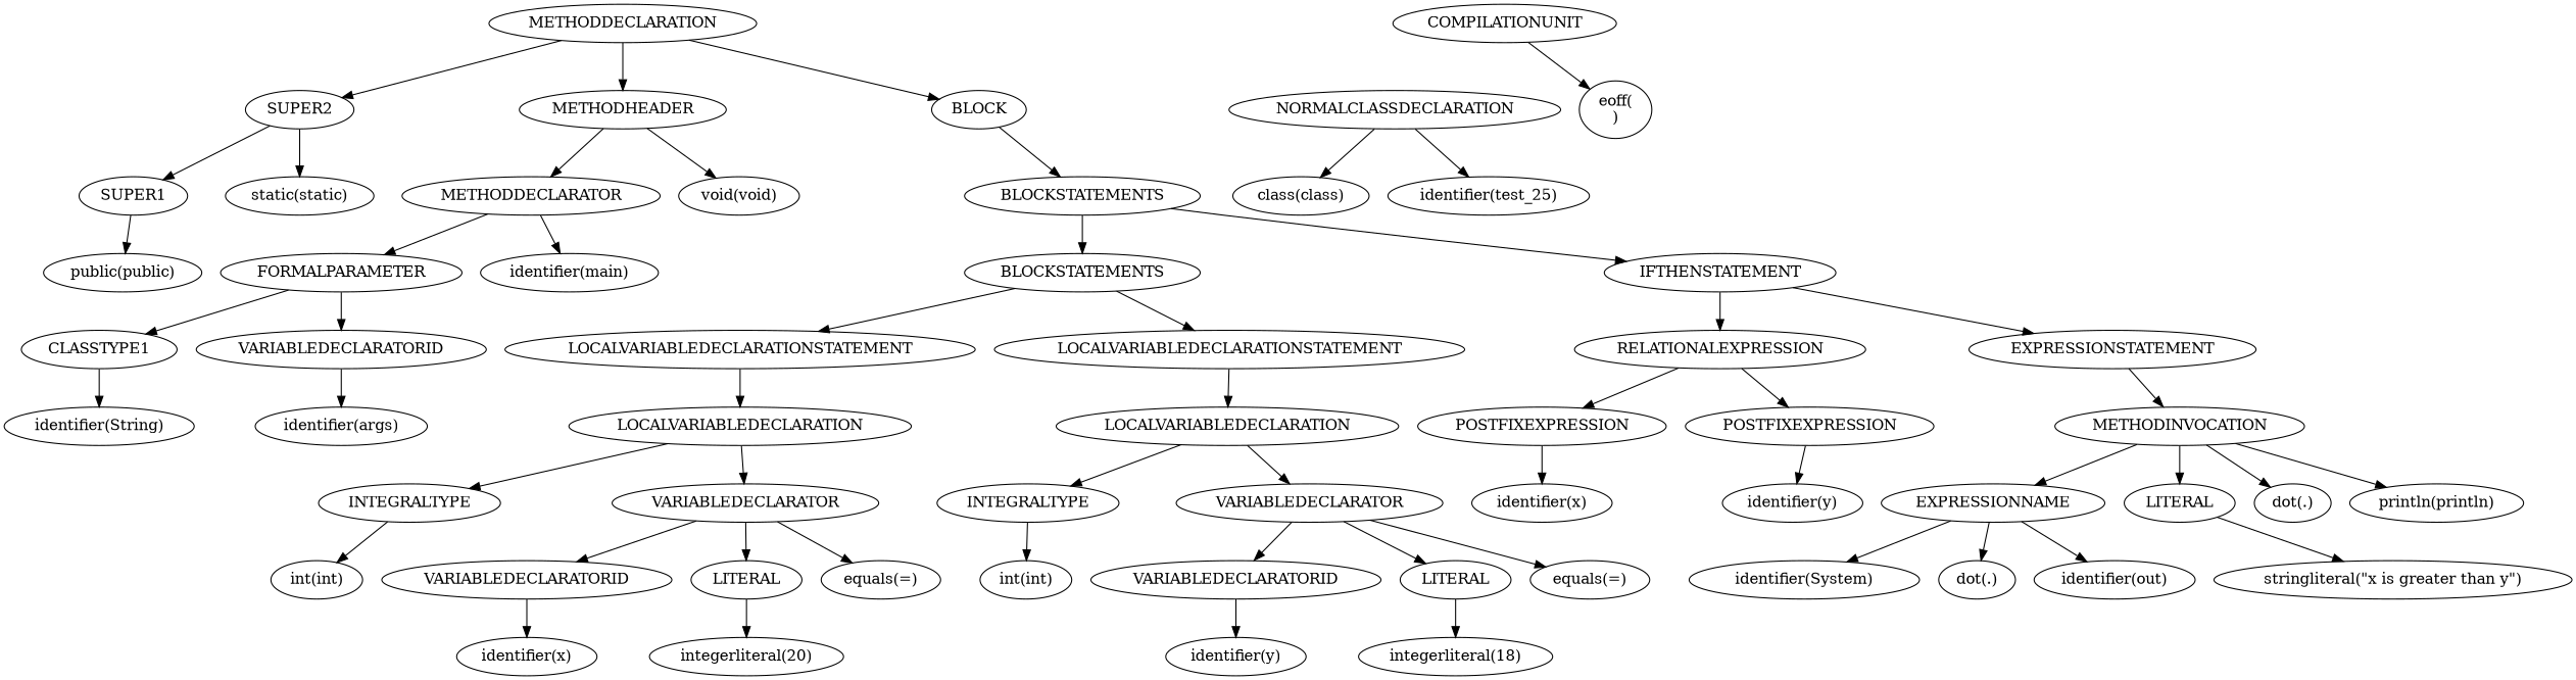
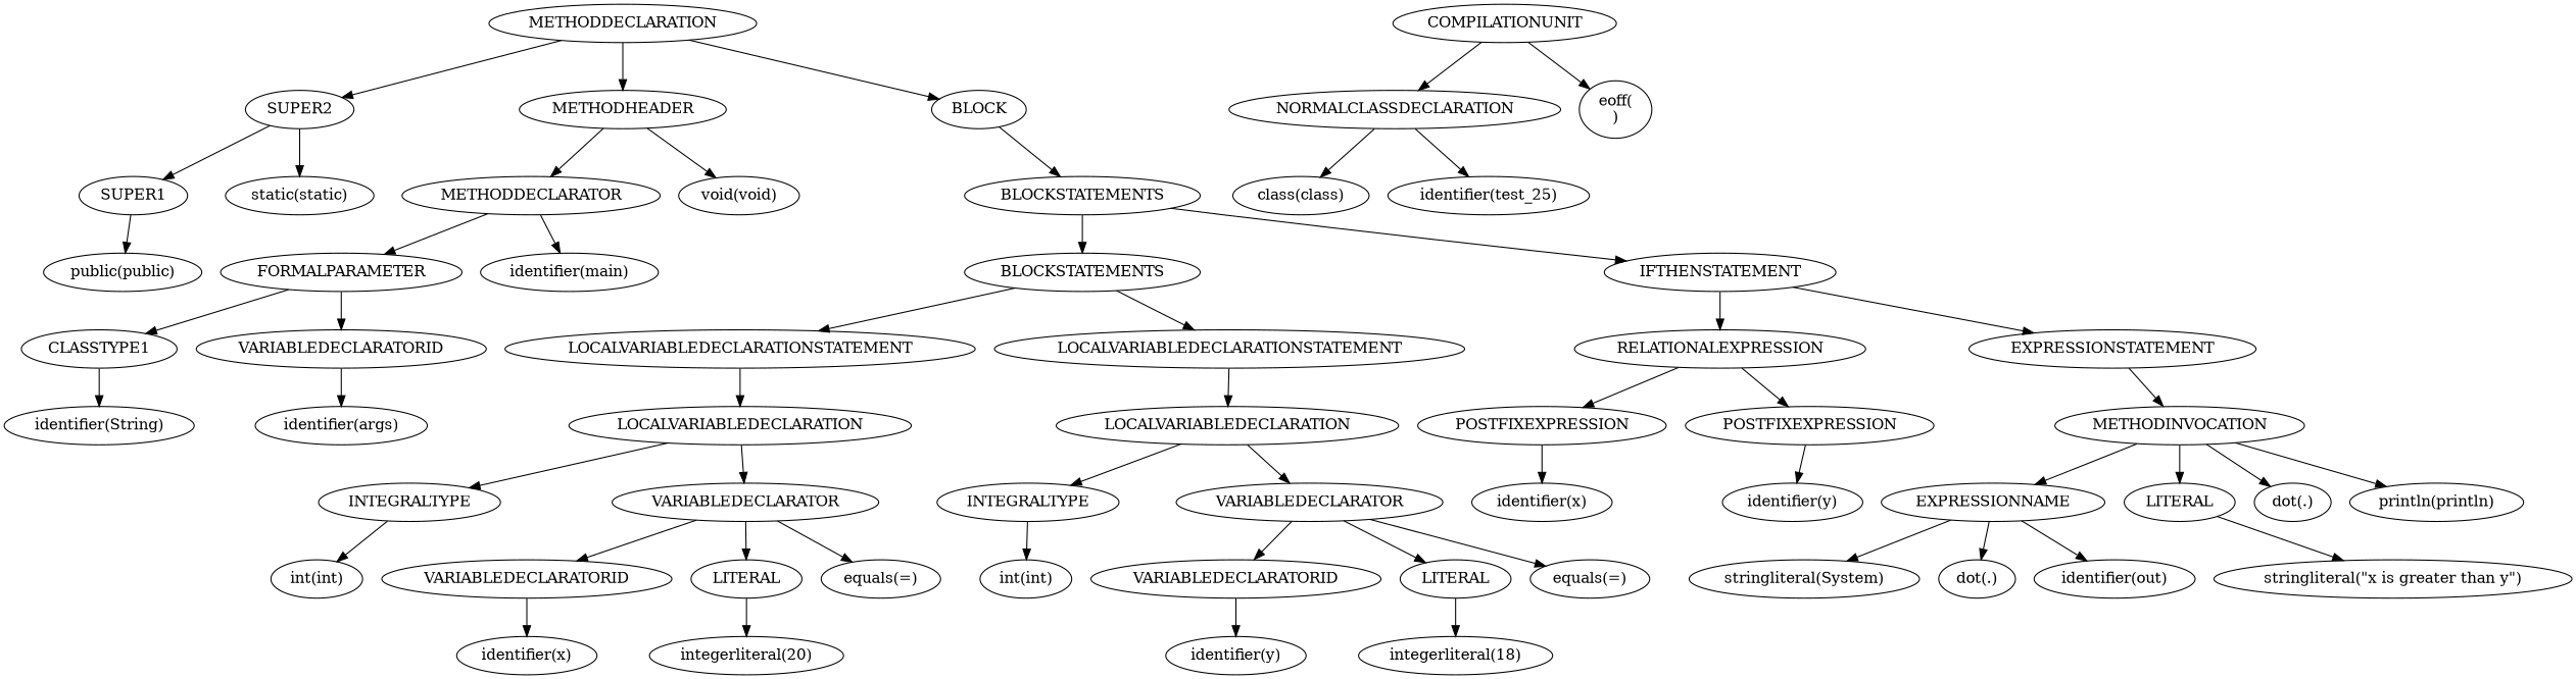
  digraph {
    ordering=out
    n1 [label=SUPER1]
    n2 [label="public(public)"]
    n3 [label=SUPER2]
    n4 [label="static(static)"]
    n5 [label=CLASSTYPE1]
    n6 [label="identifier(String)"]
    n7 [label=VARIABLEDECLARATORID]
    n8 [label="identifier(args)"]
    n9 [label=FORMALPARAMETER]
    n10 [label=METHODDECLARATOR]
    n11 [label="identifier(main)"]
    n12 [label=METHODHEADER]
    n13 [label="void(void)"]
    n14 [label=INTEGRALTYPE]
    n15 [label="int(int)"]
    n16 [label=VARIABLEDECLARATORID]
    n17 [label="identifier(x)"]
    n18 [label=LITERAL]
    n19 [label="integerliteral(20)"]
    n20 [label=VARIABLEDECLARATOR]
    n21 [label="equals(=)"]
    n22 [label=LOCALVARIABLEDECLARATION]
    n23 [label=LOCALVARIABLEDECLARATIONSTATEMENT]
    n24 [label=INTEGRALTYPE]
    n25 [label="int(int)"]
    n26 [label=VARIABLEDECLARATORID]
    n27 [label="identifier(y)"]
    n28 [label=LITERAL]
    n29 [label="integerliteral(18)"]
    n30 [label=VARIABLEDECLARATOR]
    n31 [label="equals(=)"]
    n32 [label=LOCALVARIABLEDECLARATION]
    n33 [label=LOCALVARIABLEDECLARATIONSTATEMENT]
    n34 [label=BLOCKSTATEMENTS]
    n35 [label=POSTFIXEXPRESSION]
    n36 [label="identifier(x)"]
    n37 [label=POSTFIXEXPRESSION]
    n38 [label="identifier(y)"]
    n39 [label=RELATIONALEXPRESSION]
    n40 [label=EXPRESSIONNAME]
-   n41 [label="identifier(System)"]
+   n41 [label="stringliteral(System)"]
    n42 [label="dot(.)"]
    n43 [label="identifier(out)"]
    n44 [label=LITERAL]
    n45 [label="stringliteral(\"x is greater than y\")"]
    n46 [label=METHODINVOCATION]
    n47 [label="dot(.)"]
    n48 [label="println(println)"]
    n49 [label=EXPRESSIONSTATEMENT]
    n50 [label=IFTHENSTATEMENT]
    n51 [label=BLOCKSTATEMENTS]
    n52 [label=BLOCK]
    n53 [label=METHODDECLARATION]
    n54 [label=NORMALCLASSDECLARATION]
    n55 [label="class(class)"]
    n56 [label="identifier(test_25)"]
    n57 [label=COMPILATIONUNIT]
    n58 [label="eoff(\n)"]
    n1 -> n2
    n3 -> n1
    n3 -> n4
    n5 -> n6
    n7 -> n8
    n9 -> n5
    n9 -> n7
    n10 -> n9
    n10 -> n11
    n12 -> n10
    n12 -> n13
    n14 -> n15
    n16 -> n17
    n18 -> n19
    n20 -> n16
    n20 -> n18
    n20 -> n21
    n22 -> n14
    n22 -> n20
    n23 -> n22
    n24 -> n25
    n26 -> n27
    n28 -> n29
    n30 -> n26
    n30 -> n28
    n30 -> n31
    n32 -> n24
    n32 -> n30
    n33 -> n32
    n34 -> n23
    n34 -> n33
    n35 -> n36
    n37 -> n38
    n39 -> n35
    n39 -> n37
    n40 -> n41
    n40 -> n42
    n40 -> n43
    n44 -> n45
    n46 -> n40
    n46 -> n44
    n46 -> n47
    n46 -> n48
    n49 -> n46
    n50 -> n39
    n50 -> n49
    n51 -> n34
    n51 -> n50
    n52 -> n51
    n53 -> n3
    n53 -> n12
    n53 -> n52
    n54 -> n55
    n54 -> n56
+   n57 -> n54
    n57 -> n58
  }
